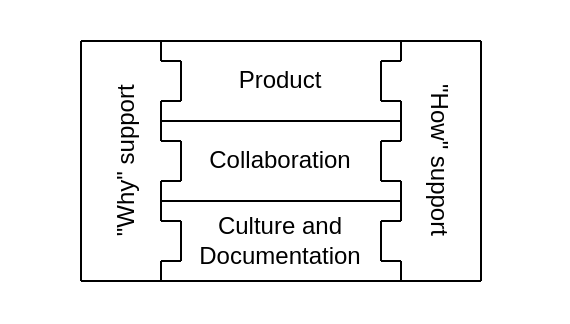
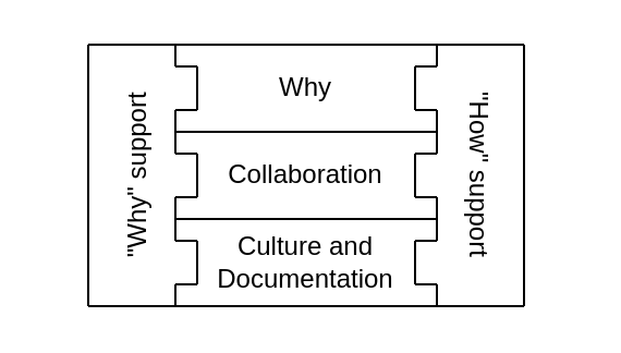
  <mxCell id="0" />
  <mxCell id="1" parent="0" />
  <mxCell id="2" value="" style="group" parent="1" vertex="1" connectable="0"><mxGeometry x="40" y="20" width="222.5" height="120" as="geometry" /></mxCell>
  <mxCell id="3" value="" style="group" parent="2" vertex="1" connectable="0"><mxGeometry width="222.5" height="120" as="geometry" /></mxCell>
  <mxCell id="4" value="" style="group;rotation=-180;" parent="3" vertex="1" connectable="0"><mxGeometry x="150" width="72.5" height="120" as="geometry" /></mxCell>
  <mxCell id="5" value="" style="endArrow=none;html=1;rounded=0;" parent="4" edge="1"><mxGeometry width="50" height="50" relative="1" as="geometry"><mxPoint x="50" as="sourcePoint" /><mxPoint x="50" y="120" as="targetPoint" /></mxGeometry></mxCell>
  <mxCell id="6" value="" style="endArrow=none;html=1;rounded=0;" parent="4" edge="1"><mxGeometry width="50" height="50" relative="1" as="geometry"><mxPoint x="10" y="120" as="sourcePoint" /><mxPoint x="50" y="120" as="targetPoint" /></mxGeometry></mxCell>
  <mxCell id="7" value="" style="endArrow=none;html=1;rounded=0;" parent="4" edge="1"><mxGeometry width="50" height="50" relative="1" as="geometry"><mxPoint x="10" as="sourcePoint" /><mxPoint x="50" as="targetPoint" /></mxGeometry></mxCell>
  <mxCell id="8" value="" style="endArrow=none;html=1;rounded=0;" parent="4" edge="1"><mxGeometry width="50" height="50" relative="1" as="geometry"><mxPoint x="10" y="10" as="sourcePoint" /><mxPoint x="10" as="targetPoint" /></mxGeometry></mxCell>
  <mxCell id="9" value="" style="endArrow=none;html=1;rounded=0;" parent="4" edge="1"><mxGeometry width="50" height="50" relative="1" as="geometry"><mxPoint x="10" y="50" as="sourcePoint" /><mxPoint x="10" y="30" as="targetPoint" /></mxGeometry></mxCell>
  <mxCell id="10" value="" style="endArrow=none;html=1;rounded=0;" parent="4" edge="1"><mxGeometry width="50" height="50" relative="1" as="geometry"><mxPoint y="30" as="sourcePoint" /><mxPoint y="10" as="targetPoint" /></mxGeometry></mxCell>
  <mxCell id="11" value="" style="endArrow=none;html=1;rounded=0;" parent="4" edge="1"><mxGeometry width="50" height="50" relative="1" as="geometry"><mxPoint x="10" y="90" as="sourcePoint" /><mxPoint x="10" y="70" as="targetPoint" /></mxGeometry></mxCell>
  <mxCell id="12" value="" style="endArrow=none;html=1;rounded=0;" parent="4" edge="1"><mxGeometry width="50" height="50" relative="1" as="geometry"><mxPoint y="10" as="sourcePoint" /><mxPoint x="10" y="10" as="targetPoint" /></mxGeometry></mxCell>
  <mxCell id="13" value="" style="endArrow=none;html=1;rounded=0;" parent="4" edge="1"><mxGeometry width="50" height="50" relative="1" as="geometry"><mxPoint x="10" y="120" as="sourcePoint" /><mxPoint x="10" y="110" as="targetPoint" /></mxGeometry></mxCell>
  <mxCell id="14" value="" style="endArrow=none;html=1;rounded=0;" parent="4" edge="1"><mxGeometry width="50" height="50" relative="1" as="geometry"><mxPoint y="70" as="sourcePoint" /><mxPoint y="50" as="targetPoint" /></mxGeometry></mxCell>
  <mxCell id="15" value="" style="endArrow=none;html=1;rounded=0;" parent="4" edge="1"><mxGeometry width="50" height="50" relative="1" as="geometry"><mxPoint y="110" as="sourcePoint" /><mxPoint y="90" as="targetPoint" /></mxGeometry></mxCell>
  <mxCell id="16" value="" style="endArrow=none;html=1;rounded=0;" parent="4" edge="1"><mxGeometry width="50" height="50" relative="1" as="geometry"><mxPoint y="50" as="sourcePoint" /><mxPoint x="10" y="50" as="targetPoint" /></mxGeometry></mxCell>
  <mxCell id="17" value="" style="endArrow=none;html=1;rounded=0;" parent="4" edge="1"><mxGeometry width="50" height="50" relative="1" as="geometry"><mxPoint y="30" as="sourcePoint" /><mxPoint x="10" y="30" as="targetPoint" /></mxGeometry></mxCell>
  <mxCell id="18" value="" style="endArrow=none;html=1;rounded=0;" parent="4" edge="1"><mxGeometry width="50" height="50" relative="1" as="geometry"><mxPoint y="70" as="sourcePoint" /><mxPoint x="10" y="70" as="targetPoint" /></mxGeometry></mxCell>
  <mxCell id="19" value="" style="endArrow=none;html=1;rounded=0;" parent="4" edge="1"><mxGeometry width="50" height="50" relative="1" as="geometry"><mxPoint y="90" as="sourcePoint" /><mxPoint x="10" y="90" as="targetPoint" /></mxGeometry></mxCell>
  <mxCell id="20" value="" style="endArrow=none;html=1;rounded=0;" parent="4" edge="1"><mxGeometry width="50" height="50" relative="1" as="geometry"><mxPoint y="110" as="sourcePoint" /><mxPoint x="10" y="110" as="targetPoint" /></mxGeometry></mxCell>
  <mxCell id="21" value="&quot;How&quot; support" style="text;html=1;strokeColor=none;fillColor=none;align=center;verticalAlign=middle;whiteSpace=wrap;rounded=0;shadow=0;glass=0;sketch=0;rotation=90;" parent="4" vertex="1"><mxGeometry x="-12.5" y="44.5" width="85" height="30" as="geometry" /></mxCell>
  <mxCell id="22" value="" style="endArrow=none;html=1;rounded=0;" parent="3" edge="1"><mxGeometry width="50" height="50" relative="1" as="geometry"><mxPoint x="40" y="120" as="sourcePoint" /><mxPoint x="160" y="120" as="targetPoint" /></mxGeometry></mxCell>
  <mxCell id="23" value="" style="endArrow=none;html=1;rounded=0;" parent="3" edge="1"><mxGeometry width="50" height="50" relative="1" as="geometry"><mxPoint x="40" y="80" as="sourcePoint" /><mxPoint x="160" y="80" as="targetPoint" /></mxGeometry></mxCell>
  <mxCell id="24" value="" style="endArrow=none;html=1;rounded=0;" parent="3" edge="1"><mxGeometry width="50" height="50" relative="1" as="geometry"><mxPoint x="40" y="40" as="sourcePoint" /><mxPoint x="160" y="40" as="targetPoint" /></mxGeometry></mxCell>
  <mxCell id="25" value="" style="endArrow=none;html=1;rounded=0;" parent="3" edge="1"><mxGeometry width="50" height="50" relative="1" as="geometry"><mxPoint x="40" as="sourcePoint" /><mxPoint x="160" as="targetPoint" /></mxGeometry></mxCell>
- <mxCell id="26" value="Product" style="text;html=1;strokeColor=none;fillColor=none;align=center;verticalAlign=middle;whiteSpace=wrap;rounded=0;shadow=0;glass=0;sketch=0;" parent="3" vertex="1"><mxGeometry x="70" y="5" width="60" height="30" as="geometry" /></mxCell>
+ <mxCell id="26" value="Why" style="text;html=1;strokeColor=none;fillColor=none;align=center;verticalAlign=middle;whiteSpace=wrap;rounded=0;shadow=0;glass=0;sketch=0;" parent="3" vertex="1"><mxGeometry x="70" y="5" width="60" height="30" as="geometry" /></mxCell>
  <mxCell id="27" value="Collaboration" style="text;html=1;strokeColor=none;fillColor=none;align=center;verticalAlign=middle;whiteSpace=wrap;rounded=0;shadow=0;glass=0;sketch=0;" parent="3" vertex="1"><mxGeometry x="70" y="45" width="60" height="30" as="geometry" /></mxCell>
  <mxCell id="28" value="Culture and Documentation" style="text;html=1;strokeColor=none;fillColor=none;align=center;verticalAlign=middle;whiteSpace=wrap;rounded=0;shadow=0;glass=0;sketch=0;" parent="3" vertex="1"><mxGeometry x="50" y="85" width="100" height="30" as="geometry" /></mxCell>
  <mxCell id="29" value="" style="group" parent="2" vertex="1" connectable="0"><mxGeometry width="66.25" height="120" as="geometry" /></mxCell>
  <mxCell id="30" value="" style="endArrow=none;html=1;rounded=0;" parent="29" edge="1"><mxGeometry width="50" height="50" relative="1" as="geometry"><mxPoint y="120" as="sourcePoint" /><mxPoint as="targetPoint" /></mxGeometry></mxCell>
  <mxCell id="31" value="" style="endArrow=none;html=1;rounded=0;" parent="29" edge="1"><mxGeometry width="50" height="50" relative="1" as="geometry"><mxPoint x="40" as="sourcePoint" /><mxPoint as="targetPoint" /></mxGeometry></mxCell>
  <mxCell id="32" value="" style="endArrow=none;html=1;rounded=0;" parent="29" edge="1"><mxGeometry width="50" height="50" relative="1" as="geometry"><mxPoint x="40" y="120" as="sourcePoint" /><mxPoint y="120" as="targetPoint" /></mxGeometry></mxCell>
  <mxCell id="33" value="" style="endArrow=none;html=1;rounded=0;" parent="29" edge="1"><mxGeometry width="50" height="50" relative="1" as="geometry"><mxPoint x="40" y="110" as="sourcePoint" /><mxPoint x="40" y="120" as="targetPoint" /></mxGeometry></mxCell>
  <mxCell id="34" value="" style="endArrow=none;html=1;rounded=0;" parent="29" edge="1"><mxGeometry width="50" height="50" relative="1" as="geometry"><mxPoint x="40" y="70" as="sourcePoint" /><mxPoint x="40" y="90" as="targetPoint" /></mxGeometry></mxCell>
  <mxCell id="35" value="" style="endArrow=none;html=1;rounded=0;" parent="29" edge="1"><mxGeometry width="50" height="50" relative="1" as="geometry"><mxPoint x="50" y="90" as="sourcePoint" /><mxPoint x="50" y="110" as="targetPoint" /></mxGeometry></mxCell>
  <mxCell id="36" value="" style="endArrow=none;html=1;rounded=0;" parent="29" edge="1"><mxGeometry width="50" height="50" relative="1" as="geometry"><mxPoint x="40" y="30" as="sourcePoint" /><mxPoint x="40" y="50" as="targetPoint" /></mxGeometry></mxCell>
  <mxCell id="37" value="" style="endArrow=none;html=1;rounded=0;" parent="29" edge="1"><mxGeometry width="50" height="50" relative="1" as="geometry"><mxPoint x="50" y="110" as="sourcePoint" /><mxPoint x="40" y="110" as="targetPoint" /></mxGeometry></mxCell>
  <mxCell id="38" value="" style="endArrow=none;html=1;rounded=0;" parent="29" edge="1"><mxGeometry width="50" height="50" relative="1" as="geometry"><mxPoint x="40" as="sourcePoint" /><mxPoint x="40" y="10" as="targetPoint" /></mxGeometry></mxCell>
  <mxCell id="39" value="" style="endArrow=none;html=1;rounded=0;" parent="29" edge="1"><mxGeometry width="50" height="50" relative="1" as="geometry"><mxPoint x="50" y="50" as="sourcePoint" /><mxPoint x="50" y="70" as="targetPoint" /></mxGeometry></mxCell>
  <mxCell id="40" value="" style="endArrow=none;html=1;rounded=0;" parent="29" edge="1"><mxGeometry width="50" height="50" relative="1" as="geometry"><mxPoint x="50" y="10" as="sourcePoint" /><mxPoint x="50" y="30" as="targetPoint" /></mxGeometry></mxCell>
  <mxCell id="41" value="" style="endArrow=none;html=1;rounded=0;" parent="29" edge="1"><mxGeometry width="50" height="50" relative="1" as="geometry"><mxPoint x="50" y="70" as="sourcePoint" /><mxPoint x="40" y="70" as="targetPoint" /></mxGeometry></mxCell>
  <mxCell id="42" value="" style="endArrow=none;html=1;rounded=0;" parent="29" edge="1"><mxGeometry width="50" height="50" relative="1" as="geometry"><mxPoint x="50" y="90" as="sourcePoint" /><mxPoint x="40" y="90" as="targetPoint" /></mxGeometry></mxCell>
  <mxCell id="43" value="" style="endArrow=none;html=1;rounded=0;" parent="29" edge="1"><mxGeometry width="50" height="50" relative="1" as="geometry"><mxPoint x="50" y="50" as="sourcePoint" /><mxPoint x="40" y="50" as="targetPoint" /></mxGeometry></mxCell>
  <mxCell id="44" value="" style="endArrow=none;html=1;rounded=0;" parent="29" edge="1"><mxGeometry width="50" height="50" relative="1" as="geometry"><mxPoint x="50.0" y="30" as="sourcePoint" /><mxPoint x="40" y="30" as="targetPoint" /></mxGeometry></mxCell>
  <mxCell id="45" value="" style="endArrow=none;html=1;rounded=0;" parent="29" edge="1"><mxGeometry width="50" height="50" relative="1" as="geometry"><mxPoint x="50.0" y="10" as="sourcePoint" /><mxPoint x="40.0" y="10" as="targetPoint" /></mxGeometry></mxCell>
  <mxCell id="46" value="&quot;Why&quot; support" style="text;html=1;strokeColor=none;fillColor=none;align=center;verticalAlign=middle;whiteSpace=wrap;rounded=0;shadow=0;glass=0;sketch=0;rotation=-90;" parent="29" vertex="1"><mxGeometry x="-20" y="45" width="86.25" height="30" as="geometry" /></mxCell>
